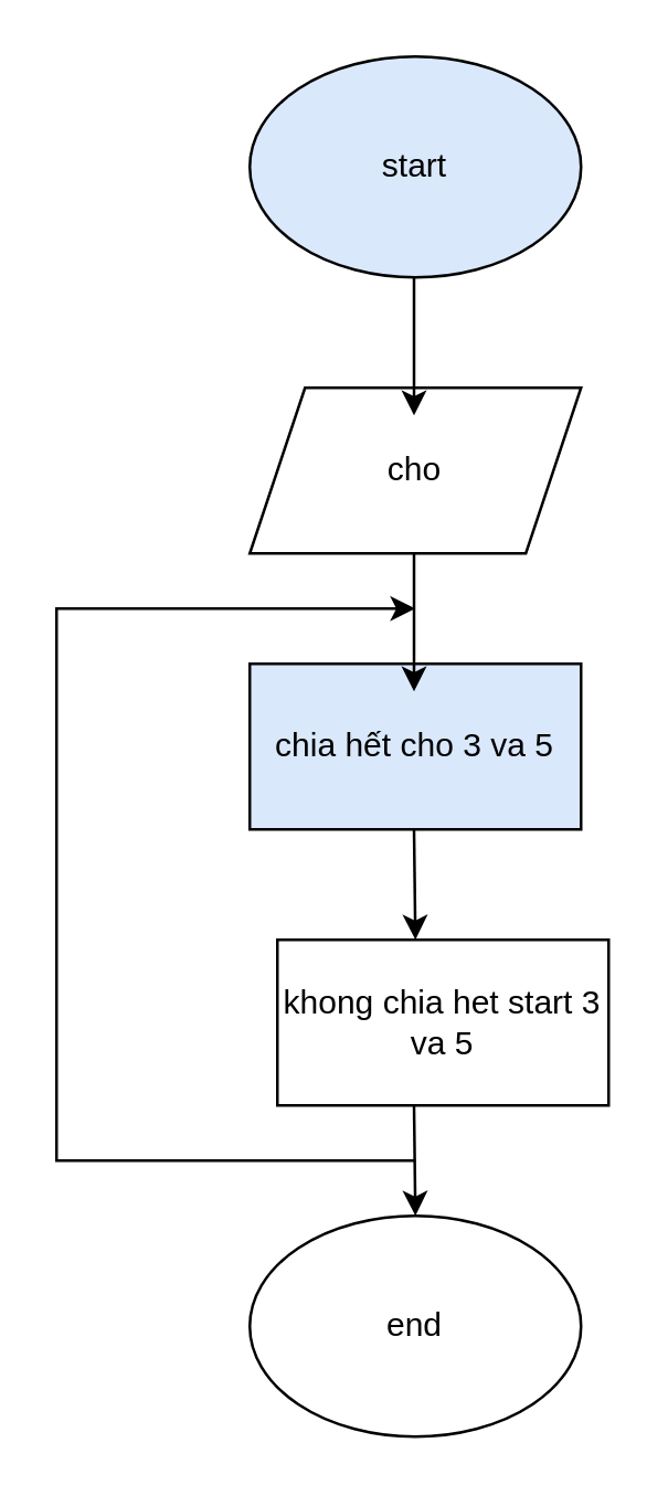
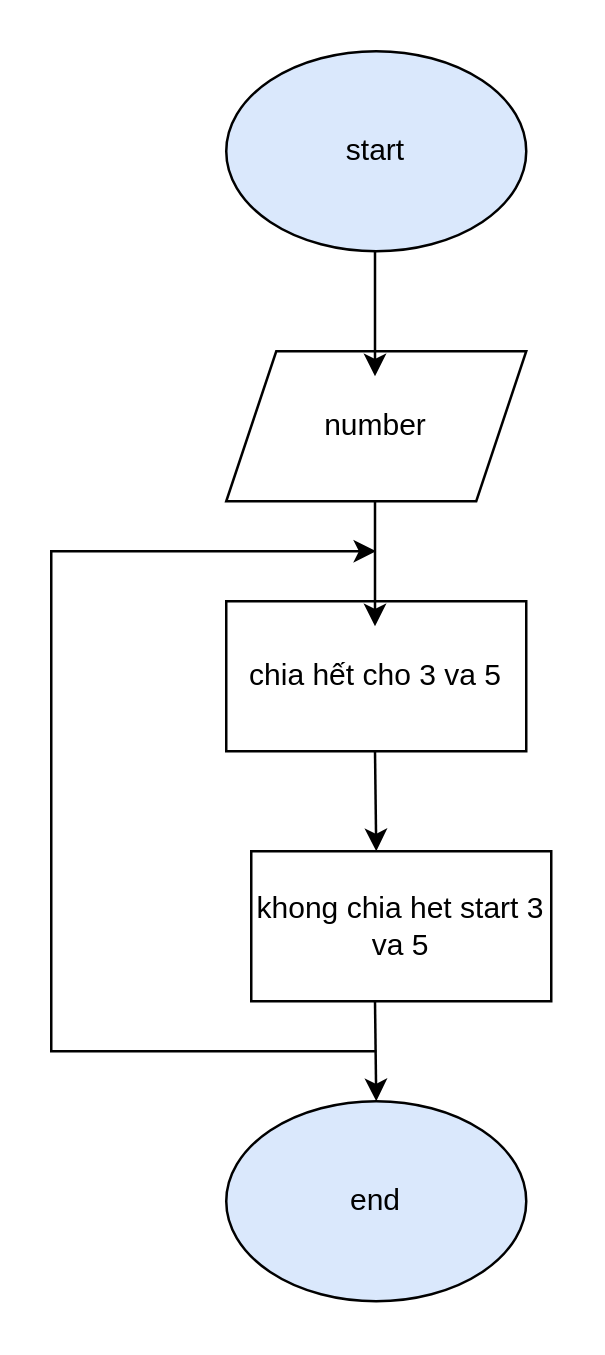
  <mxCell id="0" />
  <mxCell id="1" parent="0" />
  <mxCell id="2" value="start" style="ellipse;whiteSpace=wrap;html=1;fillColor=#dae8fc;" vertex="1" parent="1"><mxGeometry x="90" y="20" width="120" height="80" as="geometry" /></mxCell>
- <mxCell id="3" value="cho" style="shape=parallelogram;perimeter=parallelogramPerimeter;whiteSpace=wrap;html=1;fixedSize=1;" vertex="1" parent="1"><mxGeometry x="90" y="140" width="120" height="60" as="geometry" /></mxCell>
- <mxCell id="4" value="chia hết cho 3 va 5" style="rounded=0;whiteSpace=wrap;html=1;fillColor=#dae8fc;" vertex="1" parent="1"><mxGeometry x="90" y="240" width="120" height="60" as="geometry" /></mxCell>
+ <mxCell id="3" value="number" style="shape=parallelogram;perimeter=parallelogramPerimeter;whiteSpace=wrap;html=1;fixedSize=1;" vertex="1" parent="1"><mxGeometry x="90" y="140" width="120" height="60" as="geometry" /></mxCell>
+ <mxCell id="4" value="chia hết cho 3 va 5" style="rounded=0;whiteSpace=wrap;html=1;" vertex="1" parent="1"><mxGeometry x="90" y="240" width="120" height="60" as="geometry" /></mxCell>
  <mxCell id="5" value="khong chia het start 3 va 5" style="rounded=0;whiteSpace=wrap;html=1;" vertex="1" parent="1"><mxGeometry x="100" y="340" width="120" height="60" as="geometry" /></mxCell>
- <mxCell id="6" value="end" style="ellipse;whiteSpace=wrap;html=1;" vertex="1" parent="1"><mxGeometry x="90" y="440" width="120" height="80" as="geometry" /></mxCell>
+ <mxCell id="6" value="end" style="ellipse;whiteSpace=wrap;html=1;fillColor=#dae8fc;" vertex="1" parent="1"><mxGeometry x="90" y="440" width="120" height="80" as="geometry" /></mxCell>
  <mxCell id="7" value="" style="endArrow=classic;html=1;rounded=0;" edge="1" parent="1"><mxGeometry width="50" height="50" relative="1" as="geometry"><mxPoint x="149.5" y="100" as="sourcePoint" /><mxPoint x="149.5" y="150" as="targetPoint" /></mxGeometry></mxCell>
  <mxCell id="8" value="" style="endArrow=classic;html=1;rounded=0;" edge="1" parent="1"><mxGeometry width="50" height="50" relative="1" as="geometry"><mxPoint x="149.5" y="200" as="sourcePoint" /><mxPoint x="149.5" y="250" as="targetPoint" /></mxGeometry></mxCell>
  <mxCell id="9" value="" style="endArrow=classic;html=1;rounded=0;" edge="1" parent="1"><mxGeometry width="50" height="50" relative="1" as="geometry"><mxPoint x="149.5" y="300" as="sourcePoint" /><mxPoint x="150" y="340" as="targetPoint" /></mxGeometry></mxCell>
  <mxCell id="10" value="" style="endArrow=classic;html=1;rounded=0;" edge="1" parent="1"><mxGeometry width="50" height="50" relative="1" as="geometry"><mxPoint x="149.5" y="400" as="sourcePoint" /><mxPoint x="150" y="440" as="targetPoint" /></mxGeometry></mxCell>
  <mxCell id="11" value="" style="endArrow=classic;html=1;rounded=0;" edge="1" parent="1"><mxGeometry width="50" height="50" relative="1" as="geometry"><mxPoint x="150" y="420" as="sourcePoint" /><mxPoint x="150" y="220" as="targetPoint" /><Array as="points"><mxPoint x="20" y="420" /><mxPoint x="20" y="220" /></Array></mxGeometry></mxCell>
